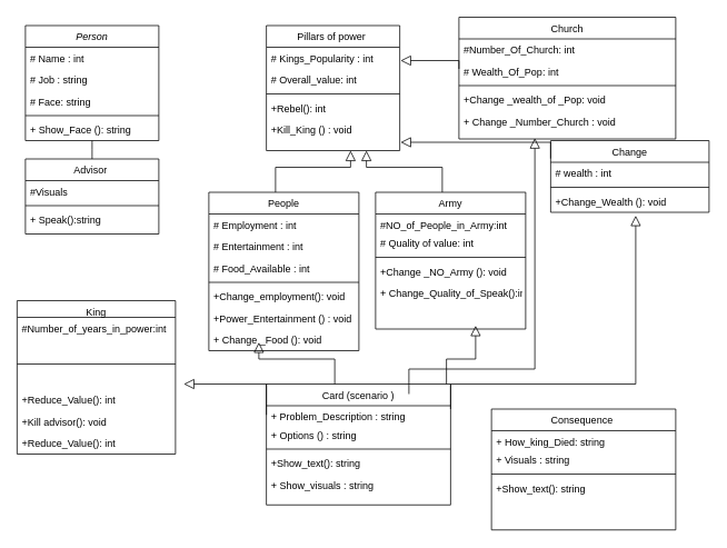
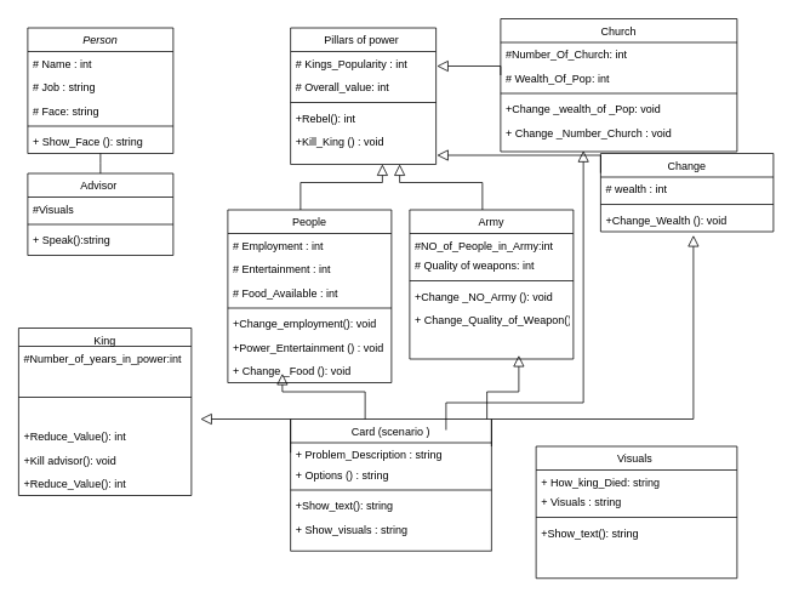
  <mxCell id="0" />
  <mxCell id="1" parent="0" />
  <mxCell id="2" value="Person" style="swimlane;fontStyle=2;align=center;verticalAlign=top;childLayout=stackLayout;horizontal=1;startSize=26;horizontalStack=0;resizeParent=1;resizeLast=0;collapsible=1;marginBottom=0;rounded=0;shadow=0;strokeWidth=1;" parent="1" vertex="1"><mxGeometry y="30" width="160" height="138" as="geometry" x="30"><mxRectangle x="220" y="120" width="160" height="26" as="alternateBounds" /></mxGeometry></mxCell>
  <mxCell id="3" value="# Name : int" style="text;align=left;verticalAlign=top;spacingLeft=4;spacingRight=4;overflow=hidden;rotatable=0;points=[[0,0.5],[1,0.5]];portConstraint=eastwest;" parent="2" vertex="1"><mxGeometry y="26" width="160" height="26" as="geometry" /></mxCell>
  <mxCell id="4" value="# Job : string" style="text;align=left;verticalAlign=top;spacingLeft=4;spacingRight=4;overflow=hidden;rotatable=0;points=[[0,0.5],[1,0.5]];portConstraint=eastwest;" parent="2" vertex="1"><mxGeometry y="52" width="160" height="26" as="geometry" /></mxCell>
  <mxCell id="5" value="# Face: string" style="text;align=left;verticalAlign=top;spacingLeft=4;spacingRight=4;overflow=hidden;rotatable=0;points=[[0,0.5],[1,0.5]];portConstraint=eastwest;" parent="2" vertex="1"><mxGeometry y="78" width="160" height="26" as="geometry" /></mxCell>
  <mxCell id="6" value="" style="line;html=1;strokeWidth=1;align=left;verticalAlign=middle;spacingTop=-1;spacingLeft=3;spacingRight=3;rotatable=0;labelPosition=right;points=[];portConstraint=eastwest;" parent="2" vertex="1"><mxGeometry y="104" width="160" height="8" as="geometry" /></mxCell>
  <mxCell id="7" value="+ Show_Face (): string" style="text;align=left;verticalAlign=top;spacingLeft=4;spacingRight=4;overflow=hidden;rotatable=0;points=[[0,0.5],[1,0.5]];portConstraint=eastwest;" parent="2" vertex="1"><mxGeometry y="112" width="160" height="26" as="geometry" /></mxCell>
  <mxCell id="8" value="Advisor " style="swimlane;fontStyle=0;align=center;verticalAlign=top;childLayout=stackLayout;horizontal=1;startSize=26;horizontalStack=0;resizeParent=1;resizeLast=0;collapsible=1;marginBottom=0;rounded=0;shadow=0;strokeWidth=1;" parent="1" vertex="1"><mxGeometry y="190" width="160" height="90" as="geometry" x="30"><mxRectangle x="340" y="380" width="170" height="26" as="alternateBounds" /></mxGeometry></mxCell>
  <mxCell id="9" value="#Visuals" style="text;align=left;verticalAlign=top;spacingLeft=4;spacingRight=4;overflow=hidden;rotatable=0;points=[[0,0.5],[1,0.5]];portConstraint=eastwest;" parent="8" vertex="1"><mxGeometry y="26" width="160" height="26" as="geometry" /></mxCell>
  <mxCell id="10" value="" style="line;html=1;strokeWidth=1;align=left;verticalAlign=middle;spacingTop=-1;spacingLeft=3;spacingRight=3;rotatable=0;labelPosition=right;points=[];portConstraint=eastwest;" parent="8" vertex="1"><mxGeometry y="52" width="160" height="8" as="geometry" /></mxCell>
  <mxCell id="11" value="+ Speak():string" style="text;align=left;verticalAlign=top;spacingLeft=4;spacingRight=4;overflow=hidden;rotatable=0;points=[[0,0.5],[1,0.5]];portConstraint=eastwest;" parent="8" vertex="1"><mxGeometry y="60" width="160" height="26" as="geometry" /></mxCell>
  <mxCell id="12" value="" style="endArrow=none;endSize=10;endFill=0;shadow=0;strokeWidth=1;rounded=0;edgeStyle=elbowEdgeStyle;elbow=vertical;" parent="1" source="8" target="2" edge="1"><mxGeometry width="160" relative="1" as="geometry"><mxPoint x="20" y="283" as="sourcePoint" /><mxPoint x="120" y="181" as="targetPoint" /></mxGeometry></mxCell>
  <mxCell id="13" value="Pillars of power " style="swimlane;fontStyle=0;align=center;verticalAlign=top;childLayout=stackLayout;horizontal=1;startSize=26;horizontalStack=0;resizeParent=1;resizeLast=0;collapsible=1;marginBottom=0;rounded=0;shadow=0;strokeWidth=1;" parent="1" vertex="1"><mxGeometry x="319" y="30" width="160" height="150" as="geometry"><mxRectangle x="550" y="140" width="160" height="26" as="alternateBounds" /></mxGeometry></mxCell>
  <mxCell id="14" value="# Kings_Popularity : int" style="text;align=left;verticalAlign=top;spacingLeft=4;spacingRight=4;overflow=hidden;rotatable=0;points=[[0,0.5],[1,0.5]];portConstraint=eastwest;" parent="13" vertex="1"><mxGeometry y="26" width="160" height="26" as="geometry" /></mxCell>
  <mxCell id="15" value="" style="endArrow=block;endSize=10;endFill=0;shadow=0;strokeWidth=1;rounded=0;edgeStyle=elbowEdgeStyle;elbow=vertical;exitX=0;exitY=0.25;exitDx=0;exitDy=0;" parent="13" edge="1"><mxGeometry width="160" relative="1" as="geometry"><mxPoint x="231" y="52" as="sourcePoint" /><mxPoint x="161" y="42" as="targetPoint" /><Array as="points"><mxPoint x="201" y="42" /><mxPoint x="252" y="52" /></Array></mxGeometry></mxCell>
  <mxCell id="16" value="# Overall_value: int " style="text;align=left;verticalAlign=top;spacingLeft=4;spacingRight=4;overflow=hidden;rotatable=0;points=[[0,0.5],[1,0.5]];portConstraint=eastwest;rounded=0;shadow=0;html=0;" parent="13" vertex="1"><mxGeometry y="52" width="160" height="26" as="geometry" /></mxCell>
  <mxCell id="17" value="" style="line;html=1;strokeWidth=1;align=left;verticalAlign=middle;spacingTop=-1;spacingLeft=3;spacingRight=3;rotatable=0;labelPosition=right;points=[];portConstraint=eastwest;" parent="13" vertex="1"><mxGeometry y="78" width="160" height="8" as="geometry" /></mxCell>
  <mxCell id="18" value="+Rebel(): int" style="text;align=left;verticalAlign=top;spacingLeft=4;spacingRight=4;overflow=hidden;rotatable=0;points=[[0,0.5],[1,0.5]];portConstraint=eastwest;" parent="13" vertex="1"><mxGeometry y="86" width="160" height="26" as="geometry" /></mxCell>
  <mxCell id="19" value="+Kill_King () : void " style="text;align=left;verticalAlign=top;spacingLeft=4;spacingRight=4;overflow=hidden;rotatable=0;points=[[0,0.5],[1,0.5]];portConstraint=eastwest;" parent="13" vertex="1"><mxGeometry y="112" width="160" height="26" as="geometry" /></mxCell>
  <mxCell id="20" value="King" style="swimlane;fontStyle=0;align=center;verticalAlign=top;childLayout=stackLayout;horizontal=1;startSize=20;horizontalStack=0;resizeParent=1;resizeLast=0;collapsible=1;marginBottom=0;rounded=0;shadow=0;strokeWidth=1;" parent="1" vertex="1"><mxGeometry x="20" y="360" width="190" height="184" as="geometry"><mxRectangle x="340" y="380" width="170" height="26" as="alternateBounds" /></mxGeometry></mxCell>
  <mxCell id="21" value="#Number_of_years_in_power:int" style="text;align=left;verticalAlign=top;spacingLeft=4;spacingRight=4;overflow=hidden;rotatable=0;points=[[0,0.5],[1,0.5]];portConstraint=eastwest;" vertex="1" parent="20"><mxGeometry y="20" width="190" height="26" as="geometry" /></mxCell>
  <mxCell id="22" value="" style="line;html=1;strokeWidth=1;align=left;verticalAlign=middle;spacingTop=-1;spacingLeft=3;spacingRight=3;rotatable=0;labelPosition=right;points=[];portConstraint=eastwest;" parent="20" vertex="1"><mxGeometry y="46" width="190" height="60" as="geometry" /></mxCell>
  <mxCell id="23" value="+Reduce_Value(): int" style="text;align=left;verticalAlign=top;spacingLeft=4;spacingRight=4;overflow=hidden;rotatable=0;points=[[0,0.5],[1,0.5]];portConstraint=eastwest;" parent="20" vertex="1"><mxGeometry y="106" width="190" height="26" as="geometry" /></mxCell>
  <mxCell id="24" value="+Kill advisor(): void" style="text;align=left;verticalAlign=top;spacingLeft=4;spacingRight=4;overflow=hidden;rotatable=0;points=[[0,0.5],[1,0.5]];portConstraint=eastwest;" parent="20" vertex="1"><mxGeometry y="132" width="190" height="26" as="geometry" /></mxCell>
  <mxCell id="25" value="+Reduce_Value(): int" style="text;align=left;verticalAlign=top;spacingLeft=4;spacingRight=4;overflow=hidden;rotatable=0;points=[[0,0.5],[1,0.5]];portConstraint=eastwest;" parent="20" vertex="1"><mxGeometry y="158" width="190" height="26" as="geometry" /></mxCell>
  <mxCell id="26" value="" style="endArrow=block;endSize=10;endFill=0;shadow=0;strokeWidth=1;rounded=0;edgeStyle=elbowEdgeStyle;elbow=vertical;" parent="1" edge="1"><mxGeometry width="160" relative="1" as="geometry"><mxPoint x="330" y="230" as="sourcePoint" /><mxPoint x="420" y="180" as="targetPoint" /><Array as="points"><mxPoint x="380" y="200" /></Array></mxGeometry></mxCell>
  <mxCell id="27" value="People" style="swimlane;fontStyle=0;align=center;verticalAlign=top;childLayout=stackLayout;horizontal=1;startSize=26;horizontalStack=0;resizeParent=1;resizeLast=0;collapsible=1;marginBottom=0;rounded=0;shadow=0;strokeWidth=1;" parent="1" vertex="1"><mxGeometry x="250" y="230" width="180" height="190" as="geometry"><mxRectangle x="550" y="140" width="160" height="26" as="alternateBounds" /></mxGeometry></mxCell>
  <mxCell id="28" value="# Employment : int" style="text;align=left;verticalAlign=top;spacingLeft=4;spacingRight=4;overflow=hidden;rotatable=0;points=[[0,0.5],[1,0.5]];portConstraint=eastwest;rounded=0;shadow=0;html=0;" parent="27" vertex="1"><mxGeometry y="26" width="180" height="26" as="geometry" /></mxCell>
  <mxCell id="29" value="# Entertainment : int" style="text;align=left;verticalAlign=top;spacingLeft=4;spacingRight=4;overflow=hidden;rotatable=0;points=[[0,0.5],[1,0.5]];portConstraint=eastwest;rounded=0;shadow=0;html=0;" parent="27" vertex="1"><mxGeometry y="52" width="180" height="26" as="geometry" /></mxCell>
  <mxCell id="30" value="# Food_Available : int" style="text;align=left;verticalAlign=top;spacingLeft=4;spacingRight=4;overflow=hidden;rotatable=0;points=[[0,0.5],[1,0.5]];portConstraint=eastwest;rounded=0;shadow=0;html=0;" parent="27" vertex="1"><mxGeometry y="78" width="180" height="26" as="geometry" /></mxCell>
  <mxCell id="31" value="" style="line;html=1;strokeWidth=1;align=left;verticalAlign=middle;spacingTop=-1;spacingLeft=3;spacingRight=3;rotatable=0;labelPosition=right;points=[];portConstraint=eastwest;" parent="27" vertex="1"><mxGeometry y="104" width="180" height="8" as="geometry" /></mxCell>
  <mxCell id="32" value="+Change_employment(): void" style="text;align=left;verticalAlign=top;spacingLeft=4;spacingRight=4;overflow=hidden;rotatable=0;points=[[0,0.5],[1,0.5]];portConstraint=eastwest;rounded=0;shadow=0;html=0;" parent="27" vertex="1"><mxGeometry y="112" width="180" height="26" as="geometry" /></mxCell>
  <mxCell id="33" value="+Power_Entertainment () : void" style="text;align=left;verticalAlign=top;spacingLeft=4;spacingRight=4;overflow=hidden;rotatable=0;points=[[0,0.5],[1,0.5]];portConstraint=eastwest;rounded=0;shadow=0;html=0;" parent="27" vertex="1"><mxGeometry y="138" width="180" height="26" as="geometry" /></mxCell>
  <mxCell id="34" value="+ Change _Food (): void" style="text;align=left;verticalAlign=top;spacingLeft=4;spacingRight=4;overflow=hidden;rotatable=0;points=[[0,0.5],[1,0.5]];portConstraint=eastwest;rounded=0;shadow=0;html=0;" parent="27" vertex="1"><mxGeometry y="164" width="180" height="26" as="geometry" /></mxCell>
  <mxCell id="35" value="Army" style="swimlane;fontStyle=0;align=center;verticalAlign=top;childLayout=stackLayout;horizontal=1;startSize=26;horizontalStack=0;resizeParent=1;resizeLast=0;collapsible=1;marginBottom=0;rounded=0;shadow=0;strokeWidth=1;" parent="1" vertex="1"><mxGeometry x="450" y="230" width="180" height="164" as="geometry"><mxRectangle x="550" y="140" width="160" height="26" as="alternateBounds" /></mxGeometry></mxCell>
  <mxCell id="36" value="#NO_of_People_in_Army:int" style="text;align=left;verticalAlign=top;spacingLeft=4;spacingRight=4;overflow=hidden;rotatable=0;points=[[0,0.5],[1,0.5]];portConstraint=eastwest;rounded=0;shadow=0;html=0;" parent="35" vertex="1"><mxGeometry y="26" width="180" height="22" as="geometry" /></mxCell>
- <mxCell id="37" value="# Quality of value: int" style="text;align=left;verticalAlign=top;spacingLeft=4;spacingRight=4;overflow=hidden;rotatable=0;points=[[0,0.5],[1,0.5]];portConstraint=eastwest;rounded=0;shadow=0;html=0;" parent="35" vertex="1"><mxGeometry y="48" width="180" height="26" as="geometry" /></mxCell>
+ <mxCell id="37" value="# Quality of weapons: int" style="text;align=left;verticalAlign=top;spacingLeft=4;spacingRight=4;overflow=hidden;rotatable=0;points=[[0,0.5],[1,0.5]];portConstraint=eastwest;rounded=0;shadow=0;html=0;" parent="35" vertex="1"><mxGeometry y="48" width="180" height="26" as="geometry" /></mxCell>
  <mxCell id="38" value="" style="line;html=1;strokeWidth=1;align=left;verticalAlign=middle;spacingTop=-1;spacingLeft=3;spacingRight=3;rotatable=0;labelPosition=right;points=[];portConstraint=eastwest;" parent="35" vertex="1"><mxGeometry y="74" width="180" height="8" as="geometry" /></mxCell>
  <mxCell id="39" value="+Change _NO_Army (): void&#10;" style="text;align=left;verticalAlign=top;spacingLeft=4;spacingRight=4;overflow=hidden;rotatable=0;points=[[0,0.5],[1,0.5]];portConstraint=eastwest;rounded=0;shadow=0;html=0;" parent="35" vertex="1"><mxGeometry y="82" width="180" height="26" as="geometry" /></mxCell>
- <mxCell id="40" value="+ Change_Quality_of_Speak():int" style="text;align=left;verticalAlign=top;spacingLeft=4;spacingRight=4;overflow=hidden;rotatable=0;points=[[0,0.5],[1,0.5]];portConstraint=eastwest;rounded=0;shadow=0;html=0;" parent="35" vertex="1"><mxGeometry y="108" width="180" height="26" as="geometry" /></mxCell>
+ <mxCell id="40" value="+ Change_Quality_of_Weapon():int" style="text;align=left;verticalAlign=top;spacingLeft=4;spacingRight=4;overflow=hidden;rotatable=0;points=[[0,0.5],[1,0.5]];portConstraint=eastwest;rounded=0;shadow=0;html=0;" parent="35" vertex="1"><mxGeometry y="108" width="180" height="26" as="geometry" /></mxCell>
  <mxCell id="41" value="" style="endArrow=block;endSize=10;endFill=0;shadow=0;strokeWidth=1;rounded=0;edgeStyle=elbowEdgeStyle;elbow=vertical;entryX=0.75;entryY=1;entryDx=0;entryDy=0;" parent="1" target="13" edge="1"><mxGeometry width="160" relative="1" as="geometry"><mxPoint x="530" y="230" as="sourcePoint" /><mxPoint x="440" y="190" as="targetPoint" /><Array as="points"><mxPoint x="580" y="200" /></Array></mxGeometry></mxCell>
  <mxCell id="42" value="Church" style="swimlane;fontStyle=0;align=center;verticalAlign=top;childLayout=stackLayout;horizontal=1;startSize=26;horizontalStack=0;resizeParent=1;resizeLast=0;collapsible=1;marginBottom=0;rounded=0;shadow=0;strokeWidth=1;" parent="1" vertex="1"><mxGeometry x="550" width="260" height="146" as="geometry" y="20"><mxRectangle x="550" y="140" width="160" height="26" as="alternateBounds" /></mxGeometry></mxCell>
  <mxCell id="43" value="#Number_Of_Church: int" style="text;align=left;verticalAlign=top;spacingLeft=4;spacingRight=4;overflow=hidden;rotatable=0;points=[[0,0.5],[1,0.5]];portConstraint=eastwest;rounded=0;shadow=0;html=0;" parent="42" vertex="1"><mxGeometry y="26" width="260" height="26" as="geometry" /></mxCell>
  <mxCell id="44" value="# Wealth_Of_Pop: int" style="text;align=left;verticalAlign=top;spacingLeft=4;spacingRight=4;overflow=hidden;rotatable=0;points=[[0,0.5],[1,0.5]];portConstraint=eastwest;rounded=0;shadow=0;html=0;" parent="42" vertex="1"><mxGeometry y="52" width="260" height="26" as="geometry" /></mxCell>
  <mxCell id="45" value="" style="line;html=1;strokeWidth=1;align=left;verticalAlign=middle;spacingTop=-1;spacingLeft=3;spacingRight=3;rotatable=0;labelPosition=right;points=[];portConstraint=eastwest;" parent="42" vertex="1"><mxGeometry y="78" width="260" height="8" as="geometry" /></mxCell>
  <mxCell id="46" value="+Change _wealth_of _Pop: void" style="text;align=left;verticalAlign=top;spacingLeft=4;spacingRight=4;overflow=hidden;rotatable=0;points=[[0,0.5],[1,0.5]];portConstraint=eastwest;rounded=0;shadow=0;html=0;" parent="42" vertex="1"><mxGeometry y="86" width="260" height="26" as="geometry" /></mxCell>
  <mxCell id="47" style="edgeStyle=orthogonalEdgeStyle;rounded=0;orthogonalLoop=1;jettySize=auto;html=1;exitX=1;exitY=0.5;exitDx=0;exitDy=0;" parent="42" source="43" target="43" edge="1"><mxGeometry relative="1" as="geometry" /></mxCell>
  <mxCell id="48" value="+ Change _Number_Church : void" style="text;align=left;verticalAlign=top;spacingLeft=4;spacingRight=4;overflow=hidden;rotatable=0;points=[[0,0.5],[1,0.5]];portConstraint=eastwest;rounded=0;shadow=0;html=0;" parent="42" vertex="1"><mxGeometry y="112" width="260" height="34" as="geometry" /></mxCell>
  <mxCell id="49" value="Change" style="swimlane;fontStyle=0;align=center;verticalAlign=top;childLayout=stackLayout;horizontal=1;startSize=26;horizontalStack=0;resizeParent=1;resizeLast=0;collapsible=1;marginBottom=0;rounded=0;shadow=0;strokeWidth=1;" parent="1" vertex="1"><mxGeometry x="660" y="168" width="190" height="86" as="geometry"><mxRectangle x="550" y="140" width="160" height="26" as="alternateBounds" /></mxGeometry></mxCell>
  <mxCell id="50" value="# wealth : int" style="text;align=left;verticalAlign=top;spacingLeft=4;spacingRight=4;overflow=hidden;rotatable=0;points=[[0,0.5],[1,0.5]];portConstraint=eastwest;rounded=0;shadow=0;html=0;" parent="49" vertex="1"><mxGeometry y="26" width="190" height="26" as="geometry" /></mxCell>
  <mxCell id="51" value="" style="line;html=1;strokeWidth=1;align=left;verticalAlign=middle;spacingTop=-1;spacingLeft=3;spacingRight=3;rotatable=0;labelPosition=right;points=[];portConstraint=eastwest;" parent="49" vertex="1"><mxGeometry y="52" width="190" height="8" as="geometry" /></mxCell>
  <mxCell id="52" value="+Change_Wealth (): void" style="text;align=left;verticalAlign=top;spacingLeft=4;spacingRight=4;overflow=hidden;rotatable=0;points=[[0,0.5],[1,0.5]];portConstraint=eastwest;rounded=0;shadow=0;html=0;" parent="49" vertex="1"><mxGeometry y="60" width="190" height="26" as="geometry" /></mxCell>
  <mxCell id="53" value="" style="endArrow=block;endSize=10;endFill=0;shadow=0;strokeWidth=1;rounded=0;edgeStyle=elbowEdgeStyle;elbow=vertical;exitX=0;exitY=0.25;exitDx=0;exitDy=0;" parent="1" source="49" edge="1"><mxGeometry width="160" relative="1" as="geometry"><mxPoint x="641" y="210" as="sourcePoint" /><mxPoint x="480" y="170" as="targetPoint" /><Array as="points"><mxPoint x="640" y="170" /><mxPoint x="691" y="180" /></Array></mxGeometry></mxCell>
  <mxCell id="54" value="Card (scenario )" style="swimlane;fontStyle=0;align=center;verticalAlign=top;childLayout=stackLayout;horizontal=1;startSize=26;horizontalStack=0;resizeParent=1;resizeLast=0;collapsible=1;marginBottom=0;rounded=0;shadow=0;strokeWidth=1;" parent="1" vertex="1"><mxGeometry x="319" y="460" width="221" height="145" as="geometry"><mxRectangle x="550" y="140" width="160" height="26" as="alternateBounds" /></mxGeometry></mxCell>
  <mxCell id="55" value="+ Problem_Description : string" style="text;align=left;verticalAlign=top;spacingLeft=4;spacingRight=4;overflow=hidden;rotatable=0;points=[[0,0.5],[1,0.5]];portConstraint=eastwest;" parent="54" vertex="1"><mxGeometry y="26" width="221" height="22" as="geometry" /></mxCell>
  <mxCell id="56" value="+ Options () : string" style="text;align=left;verticalAlign=top;spacingLeft=4;spacingRight=4;overflow=hidden;rotatable=0;points=[[0,0.5],[1,0.5]];portConstraint=eastwest;rounded=0;shadow=0;html=0;" parent="54" vertex="1"><mxGeometry y="48" width="221" height="26" as="geometry" /></mxCell>
  <mxCell id="57" value="" style="line;html=1;strokeWidth=1;align=left;verticalAlign=middle;spacingTop=-1;spacingLeft=3;spacingRight=3;rotatable=0;labelPosition=right;points=[];portConstraint=eastwest;" parent="54" vertex="1"><mxGeometry y="74" width="221" height="8" as="geometry" /></mxCell>
  <mxCell id="58" value="+Show_text(): string" style="text;align=left;verticalAlign=top;spacingLeft=4;spacingRight=4;overflow=hidden;rotatable=0;points=[[0,0.5],[1,0.5]];portConstraint=eastwest;" parent="54" vertex="1"><mxGeometry y="82" width="221" height="26" as="geometry" /></mxCell>
  <mxCell id="59" value="+ Show_visuals : string" style="text;align=left;verticalAlign=top;spacingLeft=4;spacingRight=4;overflow=hidden;rotatable=0;points=[[0,0.5],[1,0.5]];portConstraint=eastwest;" parent="54" vertex="1"><mxGeometry y="108" width="221" height="26" as="geometry" /></mxCell>
  <mxCell id="60" value="" style="endArrow=block;endSize=10;endFill=0;shadow=0;strokeWidth=1;rounded=0;edgeStyle=elbowEdgeStyle;elbow=vertical;entryX=0.75;entryY=1;entryDx=0;entryDy=0;" parent="1" edge="1"><mxGeometry width="160" relative="1" as="geometry"><mxPoint x="401" y="460" as="sourcePoint" /><mxPoint x="310" y="410" as="targetPoint" /><Array as="points"><mxPoint x="451" y="430" /></Array></mxGeometry></mxCell>
  <mxCell id="61" value="" style="endArrow=block;endSize=10;endFill=0;shadow=0;strokeWidth=1;rounded=0;edgeStyle=elbowEdgeStyle;elbow=vertical;" parent="1" edge="1"><mxGeometry width="160" relative="1" as="geometry"><mxPoint x="535" y="460" as="sourcePoint" /><mxPoint x="570" y="390" as="targetPoint" /><Array as="points"><mxPoint x="585" y="430" /></Array></mxGeometry></mxCell>
  <mxCell id="62" value="" style="endArrow=block;endSize=10;endFill=0;shadow=0;strokeWidth=1;rounded=0;edgeStyle=elbowEdgeStyle;elbow=vertical;entryX=0.537;entryY=1.154;entryDx=0;entryDy=0;entryPerimeter=0;" parent="1" target="52" edge="1"><mxGeometry width="160" relative="1" as="geometry"><mxPoint x="540" y="490" as="sourcePoint" /><mxPoint x="575" y="430" as="targetPoint" /><Array as="points"><mxPoint x="590" y="460" /></Array></mxGeometry></mxCell>
  <mxCell id="63" value="" style="endArrow=block;endSize=10;endFill=0;shadow=0;strokeWidth=1;rounded=0;edgeStyle=elbowEdgeStyle;elbow=vertical;entryX=0.35;entryY=0.971;entryDx=0;entryDy=0;entryPerimeter=0;" parent="1" target="48" edge="1"><mxGeometry width="160" relative="1" as="geometry"><mxPoint x="490" y="472" as="sourcePoint" /><mxPoint x="712.03" y="240.004" as="targetPoint" /><Array as="points"><mxPoint x="540" y="442" /></Array></mxGeometry></mxCell>
  <mxCell id="64" value="" style="endArrow=block;endSize=10;endFill=0;shadow=0;strokeWidth=1;rounded=0;edgeStyle=elbowEdgeStyle;elbow=vertical;exitX=0;exitY=0.5;exitDx=0;exitDy=0;" parent="1" source="55" edge="1"><mxGeometry width="160" relative="1" as="geometry"><mxPoint x="311" y="500" as="sourcePoint" /><mxPoint x="220" y="460" as="targetPoint" /><Array as="points"><mxPoint x="240" y="460" /><mxPoint x="260" y="490" /></Array></mxGeometry></mxCell>
- <mxCell id="65" value="Consequence " style="swimlane;fontStyle=0;align=center;verticalAlign=top;childLayout=stackLayout;horizontal=1;startSize=26;horizontalStack=0;resizeParent=1;resizeLast=0;collapsible=1;marginBottom=0;rounded=0;shadow=0;strokeWidth=1;" parent="1" vertex="1"><mxGeometry x="589" y="490" width="221" height="145" as="geometry"><mxRectangle x="550" y="140" width="160" height="26" as="alternateBounds" /></mxGeometry></mxCell>
+ <mxCell id="65" value="Visuals " style="swimlane;fontStyle=0;align=center;verticalAlign=top;childLayout=stackLayout;horizontal=1;startSize=26;horizontalStack=0;resizeParent=1;resizeLast=0;collapsible=1;marginBottom=0;rounded=0;shadow=0;strokeWidth=1;" parent="1" vertex="1"><mxGeometry x="589" y="490" width="221" height="145" as="geometry"><mxRectangle x="550" y="140" width="160" height="26" as="alternateBounds" /></mxGeometry></mxCell>
  <mxCell id="66" value="+ How_king_Died: string" style="text;align=left;verticalAlign=top;spacingLeft=4;spacingRight=4;overflow=hidden;rotatable=0;points=[[0,0.5],[1,0.5]];portConstraint=eastwest;" parent="65" vertex="1"><mxGeometry y="26" width="221" height="22" as="geometry" /></mxCell>
  <mxCell id="67" value="+ Visuals : string " style="text;align=left;verticalAlign=top;spacingLeft=4;spacingRight=4;overflow=hidden;rotatable=0;points=[[0,0.5],[1,0.5]];portConstraint=eastwest;rounded=0;shadow=0;html=0;" parent="65" vertex="1"><mxGeometry y="48" width="221" height="26" as="geometry" /></mxCell>
  <mxCell id="68" value="" style="line;html=1;strokeWidth=1;align=left;verticalAlign=middle;spacingTop=-1;spacingLeft=3;spacingRight=3;rotatable=0;labelPosition=right;points=[];portConstraint=eastwest;" parent="65" vertex="1"><mxGeometry y="74" width="221" height="8" as="geometry" /></mxCell>
  <mxCell id="69" value="+Show_text(): string" style="text;align=left;verticalAlign=top;spacingLeft=4;spacingRight=4;overflow=hidden;rotatable=0;points=[[0,0.5],[1,0.5]];portConstraint=eastwest;" parent="65" vertex="1"><mxGeometry y="82" width="221" height="26" as="geometry" /></mxCell>
